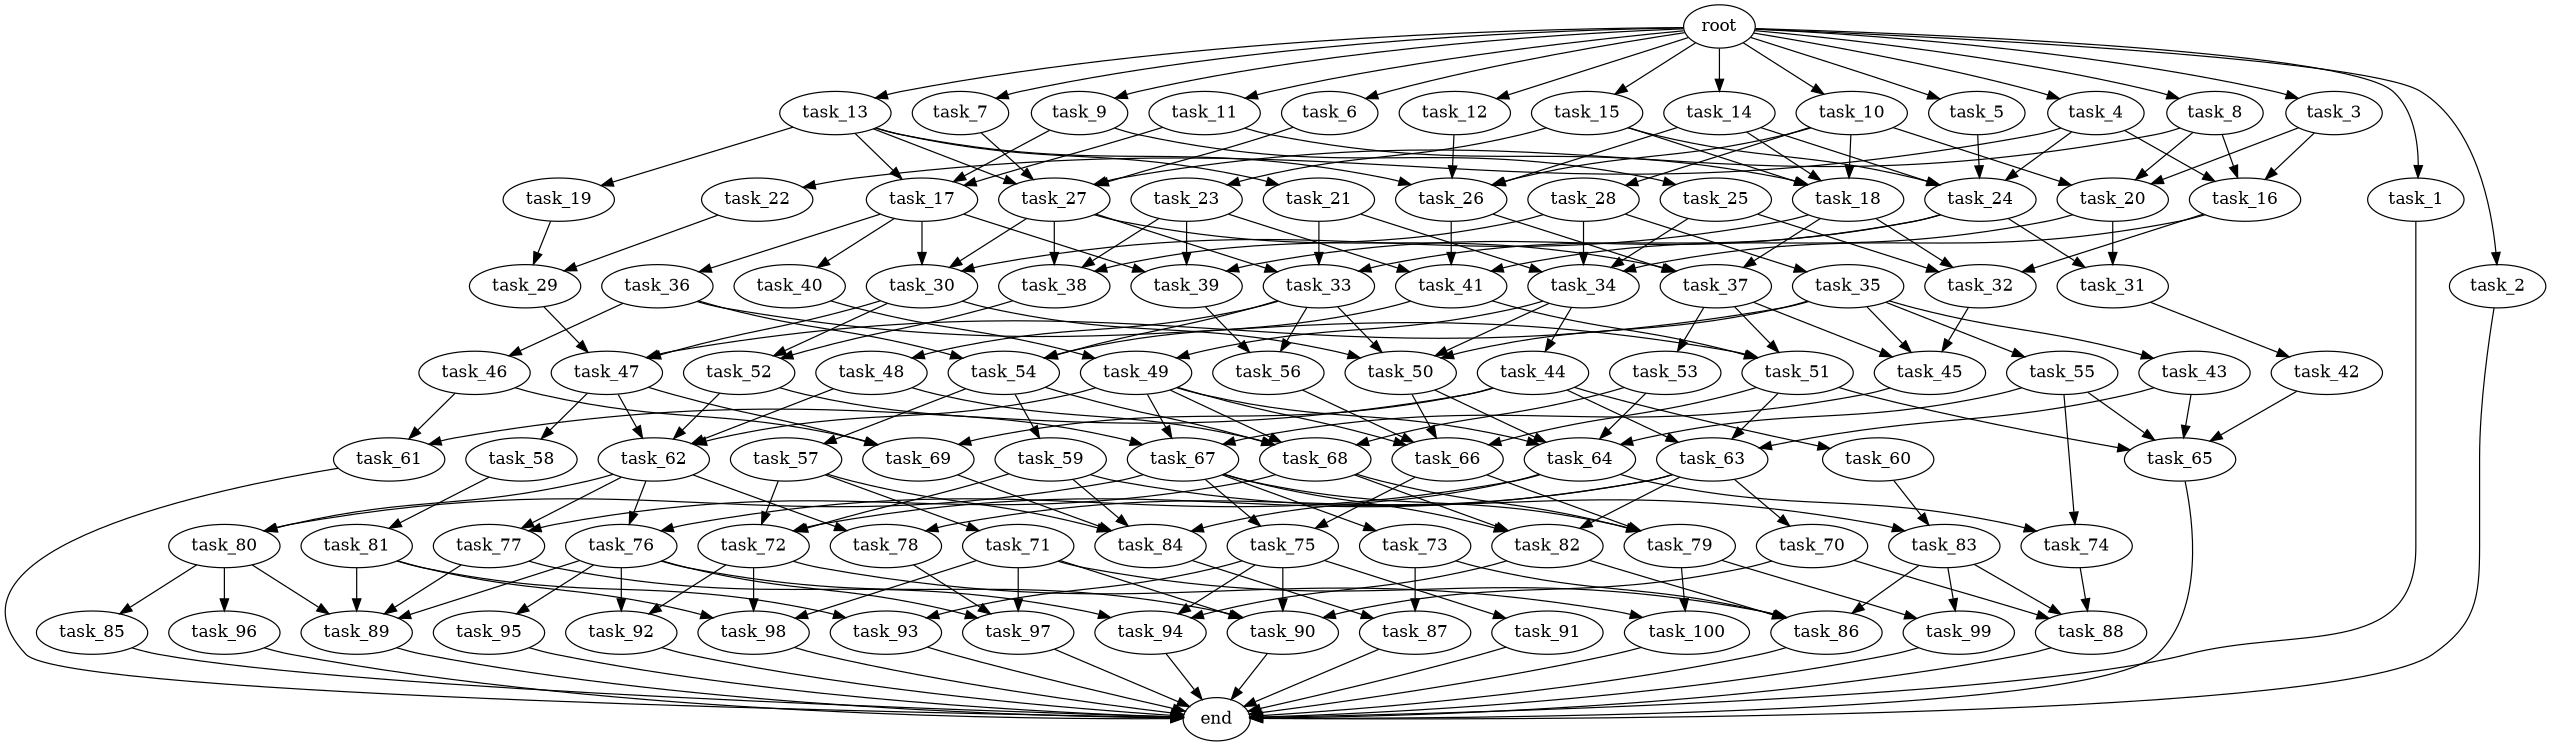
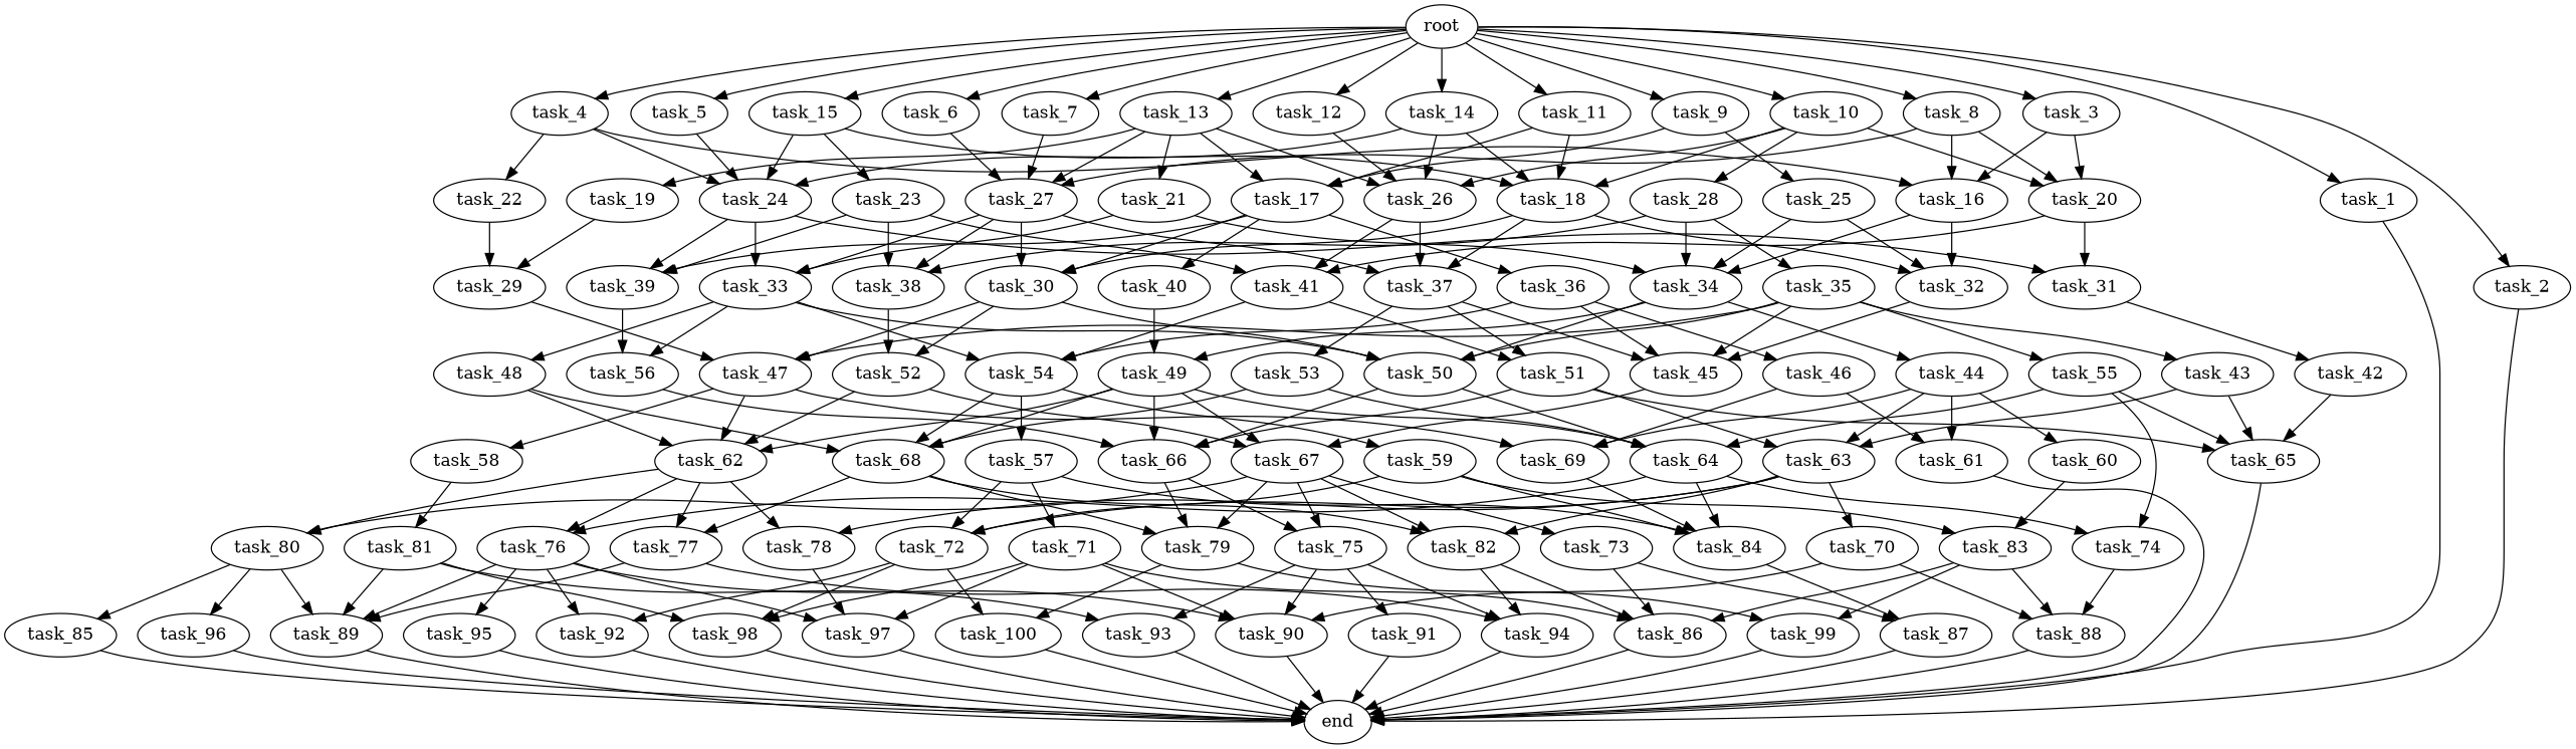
  digraph {
    task_66
    task_79
    task_75
    task_100
    task_99
    task_90
    task_94
    task_91
    task_93
    task_71
    task_98
    task_97
    task_86
    end
    task_27
    task_30
    task_38
    task_33
    task_37
    task_50
    task_47
    task_52
    task_56
    task_54
    task_48
    task_45
    task_53
    task_51
    task_34
    task_44
    task_49
    task_69
    task_63
    task_60
    task_61
    task_62
    task_67
    task_64
    task_68
    task_84
    task_87
    task_82
    task_78
    task_72
    task_70
    task_92
    task_88
    task_74
    task_26
    task_41
    task_25
    task_32
    task_83
    task_19
    task_29
    task_57
    task_58
    task_77
    task_80
    task_76
    task_81
    task_20
    task_31
    task_42
    task_15
    task_23
    task_24
    task_18
    task_39
    task_89
    task_16
    task_73
    task_65
    task_10
    task_28
    task_35
    task_43
    task_55
    task_4
    task_22
    task_9
    task_17
    task_36
    task_40
    task_14
    task_59
    task_12
    task_46
    task_96
    task_85
    task_95
    task_11
    task_6
    root
    task_1
    task_13
    task_2
    task_5
    task_7
    task_3
    task_8
    task_21
    task_66 -> task_79
    task_66 -> task_75
    task_79 -> task_100
    task_79 -> task_99
    task_75 -> task_90
    task_75 -> task_94
    task_75 -> task_91
    task_75 -> task_93
    task_100 -> end
    task_99 -> end
    task_90 -> end
    task_94 -> end
    task_91 -> end
    task_93 -> end
    task_71 -> task_90
    task_71 -> task_98
    task_71 -> task_97
    task_71 -> task_86
    task_98 -> end
    task_97 -> end
    task_86 -> end
    task_27 -> task_30
    task_27 -> task_38
    task_27 -> task_33
    task_27 -> task_37
    task_30 -> task_50
    task_30 -> task_47
    task_30 -> task_52
    task_38 -> task_52
    task_33 -> task_50
    task_33 -> task_56
    task_33 -> task_54
    task_33 -> task_48
    task_37 -> task_45
    task_37 -> task_53
    task_37 -> task_51
    task_50 -> task_66
    task_50 -> task_64
    task_47 -> task_69
    task_47 -> task_62
    task_47 -> task_58
    task_52 -> task_62
    task_52 -> task_67
    task_56 -> task_66
    task_54 -> task_68
    task_54 -> task_57
    task_54 -> task_59
    task_48 -> task_62
    task_48 -> task_68
    task_45 -> task_67
    task_53 -> task_64
    task_53 -> task_68
    task_51 -> task_66
    task_51 -> task_63
    task_51 -> task_65
    task_34 -> task_50
    task_34 -> task_44
    task_34 -> task_49
    task_44 -> task_69
    task_44 -> task_63
    task_44 -> task_60
    task_44 -> task_61
    task_49 -> task_66
    task_49 -> task_62
    task_49 -> task_67
    task_49 -> task_64
    task_49 -> task_68
    task_69 -> task_84
    task_63 -> task_82
    task_63 -> task_78
    task_63 -> task_72
    task_63 -> task_70
    task_60 -> task_83
    task_61 -> end
    task_62 -> task_78
    task_62 -> task_77
    task_62 -> task_80
    task_62 -> task_76
    task_67 -> task_79
    task_67 -> task_75
    task_67 -> task_82
    task_67 -> task_80
    task_67 -> task_73
    task_64 -> task_84
    task_64 -> task_74
    task_64 -> task_76
    task_68 -> task_79
    task_68 -> task_82
    task_68 -> task_77
    task_84 -> task_87
    task_87 -> end
    task_82 -> task_94
    task_82 -> task_86
    task_78 -> task_97
    task_72 -> task_100
    task_72 -> task_98
    task_72 -> task_92
    task_70 -> task_90
    task_70 -> task_88
    task_92 -> end
    task_88 -> end
    task_74 -> task_88
    task_26 -> task_37
    task_26 -> task_41
    task_41 -> task_54
    task_41 -> task_51
    task_25 -> task_34
    task_25 -> task_32
    task_32 -> task_45
    task_83 -> task_99
    task_83 -> task_86
    task_83 -> task_88
    task_19 -> task_29
    task_29 -> task_47
    task_57 -> task_71
    task_57 -> task_84
    task_57 -> task_72
    task_58 -> task_81
    task_77 -> task_94
    task_77 -> task_89
    task_80 -> task_89
    task_80 -> task_96
    task_80 -> task_85
    task_76 -> task_90
    task_76 -> task_97
    task_76 -> task_92
    task_76 -> task_89
    task_76 -> task_95
    task_81 -> task_93
    task_81 -> task_98
    task_81 -> task_89
    task_20 -> task_41
    task_20 -> task_31
    task_31 -> task_42
    task_42 -> task_65
    task_15 -> task_23
    task_15 -> task_24
    task_15 -> task_18
    task_23 -> task_38
    task_23 -> task_41
    task_23 -> task_39
    task_24 -> task_33
    task_24 -> task_31
    task_24 -> task_39
    task_18 -> task_30
    task_18 -> task_37
    task_18 -> task_32
    task_39 -> task_56
    task_89 -> end
    task_16 -> task_34
    task_16 -> task_32
    task_73 -> task_86
    task_73 -> task_87
    task_65 -> end
    task_10 -> task_26
    task_10 -> task_20
    task_10 -> task_18
    task_10 -> task_28
    task_28 -> task_38
    task_28 -> task_34
    task_28 -> task_35
    task_35 -> task_50
    task_35 -> task_47
    task_35 -> task_45
    task_35 -> task_43
    task_35 -> task_55
    task_43 -> task_63
    task_43 -> task_65
    task_55 -> task_64
    task_55 -> task_74
    task_55 -> task_65
    task_4 -> task_24
    task_4 -> task_16
    task_4 -> task_22
    task_22 -> task_29
    task_9 -> task_25
    task_9 -> task_17
    task_17 -> task_30
    task_17 -> task_39
    task_17 -> task_36
    task_17 -> task_40
    task_36 -> task_54
-   task_36 -> task_51
+   task_36 -> task_45
    task_36 -> task_46
    task_40 -> task_49
    task_14 -> task_26
    task_14 -> task_24
    task_14 -> task_18
    task_59 -> task_84
    task_59 -> task_72
    task_59 -> task_83
    task_12 -> task_26
    task_46 -> task_69
    task_46 -> task_61
    task_96 -> end
    task_85 -> end
    task_95 -> end
    task_11 -> task_18
    task_11 -> task_17
    task_6 -> task_27
    root -> task_15
    root -> task_10
    root -> task_4
    root -> task_9
    root -> task_14
    root -> task_12
    root -> task_11
    root -> task_6
    root -> task_1
    root -> task_13
    root -> task_2
    root -> task_5
    root -> task_7
    root -> task_3
    root -> task_8
    task_1 -> end
    task_13 -> task_27
    task_13 -> task_26
    task_13 -> task_19
    task_13 -> task_17
    task_13 -> task_21
    task_2 -> end
    task_5 -> task_24
    task_7 -> task_27
    task_3 -> task_20
    task_3 -> task_16
    task_8 -> task_27
    task_8 -> task_20
    task_8 -> task_16
    task_21 -> task_33
    task_21 -> task_34
  }
